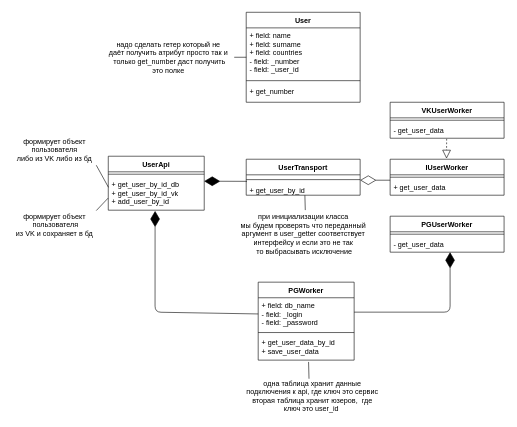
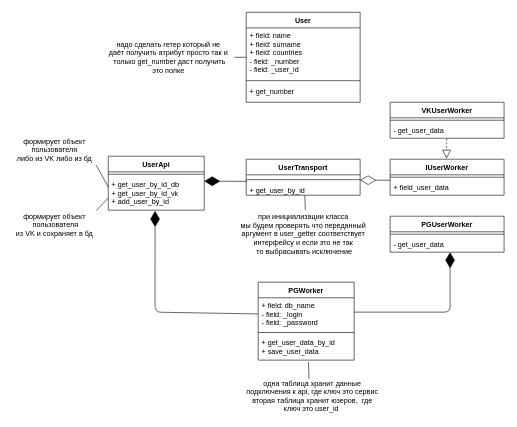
  <mxCell id="0" />
  <mxCell id="1" parent="0" />
  <mxCell id="2" value="" style="endArrow=none;html=1;rounded=0;entryX=0.001;entryY=0.583;entryDx=0;entryDy=0;entryPerimeter=0;exitX=1;exitY=0.5;exitDx=0;exitDy=0;" parent="1" source="8" target="27" edge="1"><mxGeometry relative="1" as="geometry"><mxPoint x="370" y="96" as="sourcePoint" /><mxPoint x="370" y="44.66" as="targetPoint" /></mxGeometry></mxCell>
  <mxCell id="3" value="при инициализации класса&lt;br&gt;мы будем проверять что переданный&lt;br&gt;аргумент в user_getter соответствует&lt;br&gt;интерфейсу и если это не так&lt;br&gt;&amp;nbsp;то выбрасывать исключение" style="text;html=1;align=center;verticalAlign=middle;resizable=0;points=[];autosize=1;" parent="1" vertex="1"><mxGeometry x="395" y="350" width="220" height="80" as="geometry" /></mxCell>
  <mxCell id="4" value="" style="endArrow=diamondThin;endFill=0;endSize=24;html=1;entryX=1;entryY=0.625;entryDx=0;entryDy=0;entryPerimeter=0;" parent="1" target="24" edge="1"><mxGeometry width="160" relative="1" as="geometry"><mxPoint x="650" y="300" as="sourcePoint" /><mxPoint x="600" y="320" as="targetPoint" /></mxGeometry></mxCell>
  <mxCell id="5" value="" style="endArrow=block;dashed=1;endFill=0;endSize=12;html=1;exitX=0.496;exitY=1.038;exitDx=0;exitDy=0;exitPerimeter=0;" parent="1" source="21" edge="1"><mxGeometry width="160" relative="1" as="geometry"><mxPoint x="767" y="250" as="sourcePoint" /><mxPoint x="744" y="264" as="targetPoint" /></mxGeometry></mxCell>
  <mxCell id="6" value="формирует объект &lt;br&gt;пользователя&lt;br&gt;либо из VK либо из бд" style="text;html=1;align=center;verticalAlign=middle;resizable=0;points=[];autosize=1;" parent="1" vertex="1"><mxGeometry x="20" y="225" width="140" height="50" as="geometry" /></mxCell>
  <mxCell id="7" value="" style="endArrow=none;html=1;rounded=0;entryX=0.002;entryY=0.319;entryDx=0;entryDy=0;entryPerimeter=0;exitX=1;exitY=1;exitDx=0;exitDy=0;exitPerimeter=0;" parent="1" source="6" target="32" edge="1"><mxGeometry relative="1" as="geometry"><mxPoint x="-40" y="410.06" as="sourcePoint" /><mxPoint x="41.8" y="299.996" as="targetPoint" /></mxGeometry></mxCell>
  <mxCell id="8" value="надо сделать гетер который не &lt;br&gt;даёт&amp;nbsp;получить атрибут просто так и&lt;br&gt;&amp;nbsp;только get_number даст получить &lt;br&gt;это полке" style="text;html=1;align=center;" parent="1" vertex="1"><mxGeometry x="170" y="60" width="220" height="70" as="geometry" /></mxCell>
  <mxCell id="9" value="формирует объект&lt;br&gt;&amp;nbsp;пользователя&lt;br&gt;из VK и сохраняет в бд" style="text;html=1;align=center;verticalAlign=middle;resizable=0;points=[];autosize=1;" parent="1" vertex="1"><mxGeometry x="20" y="350" width="140" height="50" as="geometry" /></mxCell>
  <mxCell id="10" value="" style="endArrow=none;html=1;rounded=0;entryX=-0.002;entryY=0.641;entryDx=0;entryDy=0;entryPerimeter=0;exitX=1;exitY=0.013;exitDx=0;exitDy=0;exitPerimeter=0;" parent="1" source="9" target="32" edge="1"><mxGeometry relative="1" as="geometry"><mxPoint x="102" y="356" as="sourcePoint" /><mxPoint x="120" y="310" as="targetPoint" /></mxGeometry></mxCell>
  <mxCell id="11" value="одна таблица хранит данные &lt;br&gt;подключения к api, где ключ это сервис&lt;br&gt;вторая таблица хранит юзеров,&amp;nbsp; где&lt;br&gt;ключ это user_id&amp;nbsp;" style="text;html=1;align=center;verticalAlign=middle;resizable=0;points=[];autosize=1;" parent="1" vertex="1"><mxGeometry x="400" y="630" width="240" height="60" as="geometry" /></mxCell>
  <mxCell id="12" value="" style="endArrow=none;html=1;rounded=0;exitX=0.525;exitY=1.071;exitDx=0;exitDy=0;exitPerimeter=0;entryX=0.478;entryY=0.017;entryDx=0;entryDy=0;entryPerimeter=0;" parent="1" source="36" target="11" edge="1"><mxGeometry relative="1" as="geometry"><mxPoint x="638" y="446.51" as="sourcePoint" /><mxPoint x="518" y="650" as="targetPoint" /></mxGeometry></mxCell>
  <mxCell id="13" value="IUserWorker" style="swimlane;fontStyle=1;align=center;verticalAlign=top;childLayout=stackLayout;horizontal=1;startSize=26;horizontalStack=0;resizeParent=1;resizeParentMax=0;resizeLast=0;collapsible=1;marginBottom=0;" parent="1" vertex="1"><mxGeometry x="650" y="265" width="190" height="60" as="geometry" /></mxCell>
  <mxCell id="14" value="" style="line;strokeWidth=1;fillColor=none;align=left;verticalAlign=middle;spacingTop=-1;spacingLeft=3;spacingRight=3;rotatable=0;labelPosition=right;points=[];portConstraint=eastwest;" parent="13" vertex="1"><mxGeometry y="26" width="190" height="8" as="geometry" /></mxCell>
- <mxCell id="15" value="+ get_user_data" style="text;strokeColor=none;fillColor=none;align=left;verticalAlign=top;spacingLeft=4;spacingRight=4;overflow=hidden;rotatable=0;points=[[0,0.5],[1,0.5]];portConstraint=eastwest;" parent="13" vertex="1"><mxGeometry y="34" width="190" height="26" as="geometry" /></mxCell>
+ <mxCell id="15" value="+ field_user_data" style="text;strokeColor=none;fillColor=none;align=left;verticalAlign=top;spacingLeft=4;spacingRight=4;overflow=hidden;rotatable=0;points=[[0,0.5],[1,0.5]];portConstraint=eastwest;" parent="13" vertex="1"><mxGeometry y="34" width="190" height="26" as="geometry" /></mxCell>
  <mxCell id="16" value="PGUserWorker" style="swimlane;fontStyle=1;align=center;verticalAlign=top;childLayout=stackLayout;horizontal=1;startSize=26;horizontalStack=0;resizeParent=1;resizeParentMax=0;resizeLast=0;collapsible=1;marginBottom=0;" parent="1" vertex="1"><mxGeometry x="650" y="360" width="190" height="60" as="geometry" /></mxCell>
  <mxCell id="17" value="" style="line;strokeWidth=1;fillColor=none;align=left;verticalAlign=middle;spacingTop=-1;spacingLeft=3;spacingRight=3;rotatable=0;labelPosition=right;points=[];portConstraint=eastwest;" parent="16" vertex="1"><mxGeometry y="26" width="190" height="8" as="geometry" /></mxCell>
  <mxCell id="18" value="- get_user_data" style="text;strokeColor=none;fillColor=none;align=left;verticalAlign=top;spacingLeft=4;spacingRight=4;overflow=hidden;rotatable=0;points=[[0,0.5],[1,0.5]];portConstraint=eastwest;" parent="16" vertex="1"><mxGeometry y="34" width="190" height="26" as="geometry" /></mxCell>
  <mxCell id="19" value="VKUserWorker" style="swimlane;fontStyle=1;align=center;verticalAlign=top;childLayout=stackLayout;horizontal=1;startSize=26;horizontalStack=0;resizeParent=1;resizeParentMax=0;resizeLast=0;collapsible=1;marginBottom=0;" parent="1" vertex="1"><mxGeometry x="650" y="170" width="190" height="60" as="geometry" /></mxCell>
  <mxCell id="20" value="" style="line;strokeWidth=1;fillColor=none;align=left;verticalAlign=middle;spacingTop=-1;spacingLeft=3;spacingRight=3;rotatable=0;labelPosition=right;points=[];portConstraint=eastwest;" parent="19" vertex="1"><mxGeometry y="26" width="190" height="8" as="geometry" /></mxCell>
  <mxCell id="21" value="- get_user_data" style="text;strokeColor=none;fillColor=none;align=left;verticalAlign=top;spacingLeft=4;spacingRight=4;overflow=hidden;rotatable=0;points=[[0,0.5],[1,0.5]];portConstraint=eastwest;" parent="19" vertex="1"><mxGeometry y="34" width="190" height="26" as="geometry" /></mxCell>
  <mxCell id="22" value="UserTransport" style="swimlane;fontStyle=1;align=center;verticalAlign=top;childLayout=stackLayout;horizontal=1;startSize=26;horizontalStack=0;resizeParent=1;resizeParentMax=0;resizeLast=0;collapsible=1;marginBottom=0;" parent="1" vertex="1"><mxGeometry x="410" y="265" width="190" height="60" as="geometry" /></mxCell>
  <mxCell id="23" value="&#10;" style="text;strokeColor=none;fillColor=none;align=left;verticalAlign=top;spacingLeft=4;spacingRight=4;overflow=hidden;rotatable=0;points=[[0,0.5],[1,0.5]];portConstraint=eastwest;" parent="22" vertex="1"><mxGeometry y="26" width="190" height="4" as="geometry" /></mxCell>
  <mxCell id="24" value="" style="line;strokeWidth=1;fillColor=none;align=left;verticalAlign=middle;spacingTop=-1;spacingLeft=3;spacingRight=3;rotatable=0;labelPosition=right;points=[];portConstraint=eastwest;" parent="22" vertex="1"><mxGeometry y="30" width="190" height="8" as="geometry" /></mxCell>
  <mxCell id="25" value="+ get_user_by_id" style="text;strokeColor=none;fillColor=none;align=left;verticalAlign=top;spacingLeft=4;spacingRight=4;overflow=hidden;rotatable=0;points=[[0,0.5],[1,0.5]];portConstraint=eastwest;" parent="22" vertex="1"><mxGeometry y="38" width="190" height="22" as="geometry" /></mxCell>
  <mxCell id="26" value="User" style="swimlane;fontStyle=1;align=center;verticalAlign=top;childLayout=stackLayout;horizontal=1;startSize=26;horizontalStack=0;resizeParent=1;resizeParentMax=0;resizeLast=0;collapsible=1;marginBottom=0;" parent="1" vertex="1"><mxGeometry x="410" y="20" width="190" height="150" as="geometry" /></mxCell>
  <mxCell id="27" value="+ field: name&#10;+ field: surname&#10;+ field: countries&#10;- field: _number&#10;- field: _user_id&#10;" style="text;strokeColor=none;fillColor=none;align=left;verticalAlign=top;spacingLeft=4;spacingRight=4;overflow=hidden;rotatable=0;points=[[0,0.5],[1,0.5]];portConstraint=eastwest;" parent="26" vertex="1"><mxGeometry y="26" width="190" height="84" as="geometry" /></mxCell>
  <mxCell id="28" value="" style="line;strokeWidth=1;fillColor=none;align=left;verticalAlign=middle;spacingTop=-1;spacingLeft=3;spacingRight=3;rotatable=0;labelPosition=right;points=[];portConstraint=eastwest;" parent="26" vertex="1"><mxGeometry y="110" width="190" height="8" as="geometry" /></mxCell>
  <mxCell id="29" value="+ get_number" style="text;strokeColor=none;fillColor=none;align=left;verticalAlign=top;spacingLeft=4;spacingRight=4;overflow=hidden;rotatable=0;points=[[0,0.5],[1,0.5]];portConstraint=eastwest;" parent="26" vertex="1"><mxGeometry y="118" width="190" height="32" as="geometry" /></mxCell>
  <mxCell id="30" value="UserApi" style="swimlane;fontStyle=1;align=center;verticalAlign=top;childLayout=stackLayout;horizontal=1;startSize=26;horizontalStack=0;resizeParent=1;resizeParentMax=0;resizeLast=0;collapsible=1;marginBottom=0;" parent="1" vertex="1"><mxGeometry x="180" y="260" width="160" height="90" as="geometry" /></mxCell>
  <mxCell id="31" value="" style="line;strokeWidth=1;fillColor=none;align=left;verticalAlign=middle;spacingTop=-1;spacingLeft=3;spacingRight=3;rotatable=0;labelPosition=right;points=[];portConstraint=eastwest;" parent="30" vertex="1"><mxGeometry y="26" width="160" height="8" as="geometry" /></mxCell>
  <mxCell id="32" value="+ get_user_by_id_db&#10;+ get_user_by_id_vk&#10;+ add_user_by_id" style="text;strokeColor=none;fillColor=none;align=left;verticalAlign=top;spacingLeft=4;spacingRight=4;overflow=hidden;rotatable=0;points=[[0,0.5],[1,0.5]];portConstraint=eastwest;" parent="30" vertex="1"><mxGeometry y="34" width="160" height="56" as="geometry" /></mxCell>
  <mxCell id="33" value="PGWorker" style="swimlane;fontStyle=1;align=center;verticalAlign=top;childLayout=stackLayout;horizontal=1;startSize=26;horizontalStack=0;resizeParent=1;resizeParentMax=0;resizeLast=0;collapsible=1;marginBottom=0;" parent="1" vertex="1"><mxGeometry x="430" y="470" width="160" height="130" as="geometry" /></mxCell>
  <mxCell id="34" value="+ field: db_name&#10;- field: _login&#10;- field: _password&#10;&#10;" style="text;strokeColor=none;fillColor=none;align=left;verticalAlign=top;spacingLeft=4;spacingRight=4;overflow=hidden;rotatable=0;points=[[0,0.5],[1,0.5]];portConstraint=eastwest;" parent="33" vertex="1"><mxGeometry y="26" width="160" height="54" as="geometry" /></mxCell>
  <mxCell id="35" value="" style="line;strokeWidth=1;fillColor=none;align=left;verticalAlign=middle;spacingTop=-1;spacingLeft=3;spacingRight=3;rotatable=0;labelPosition=right;points=[];portConstraint=eastwest;" parent="33" vertex="1"><mxGeometry y="80" width="160" height="8" as="geometry" /></mxCell>
  <mxCell id="36" value="+ get_user_data_by_id&#10;+ save_user_data&#10;" style="text;strokeColor=none;fillColor=none;align=left;verticalAlign=top;spacingLeft=4;spacingRight=4;overflow=hidden;rotatable=0;points=[[0,0.5],[1,0.5]];portConstraint=eastwest;" parent="33" vertex="1"><mxGeometry y="88" width="160" height="42" as="geometry" /></mxCell>
  <mxCell id="37" value="" style="endArrow=none;html=1;rounded=0;entryX=0.516;entryY=-0.002;entryDx=0;entryDy=0;entryPerimeter=0;exitX=0.515;exitY=1.009;exitDx=0;exitDy=0;exitPerimeter=0;" parent="1" source="25" target="3" edge="1"><mxGeometry relative="1" as="geometry"><mxPoint x="494.91" y="340.03" as="sourcePoint" /><mxPoint x="515.1" y="340.002" as="targetPoint" /></mxGeometry></mxCell>
  <mxCell id="38" value="" style="endArrow=diamondThin;endFill=1;endSize=24;html=1;exitX=0.007;exitY=-0.052;exitDx=0;exitDy=0;exitPerimeter=0;entryX=0.999;entryY=0.137;entryDx=0;entryDy=0;entryPerimeter=0;" parent="1" source="25" target="32" edge="1"><mxGeometry width="160" relative="1" as="geometry"><mxPoint x="357" y="260.004" as="sourcePoint" /><mxPoint x="358.33" y="353.98" as="targetPoint" /></mxGeometry></mxCell>
  <mxCell id="39" value="" style="endArrow=diamondThin;endFill=1;endSize=24;html=1;exitX=0;exitY=0.5;exitDx=0;exitDy=0;entryX=0.488;entryY=1.022;entryDx=0;entryDy=0;entryPerimeter=0;" parent="1" source="34" target="32" edge="1"><mxGeometry width="160" relative="1" as="geometry"><mxPoint x="327" y="430.004" as="sourcePoint" /><mxPoint x="328.33" y="523.98" as="targetPoint" /><Array as="points"><mxPoint x="258" y="520" /></Array></mxGeometry></mxCell>
  <mxCell id="40" value="" style="endArrow=diamondThin;endFill=1;endSize=24;html=1;entryX=0.526;entryY=1;entryDx=0;entryDy=0;entryPerimeter=0;" edge="1" parent="1" target="18"><mxGeometry width="160" relative="1" as="geometry"><mxPoint x="590" y="520" as="sourcePoint" /><mxPoint x="750" y="450" as="targetPoint" /><Array as="points"><mxPoint x="750" y="520" /></Array></mxGeometry></mxCell>
